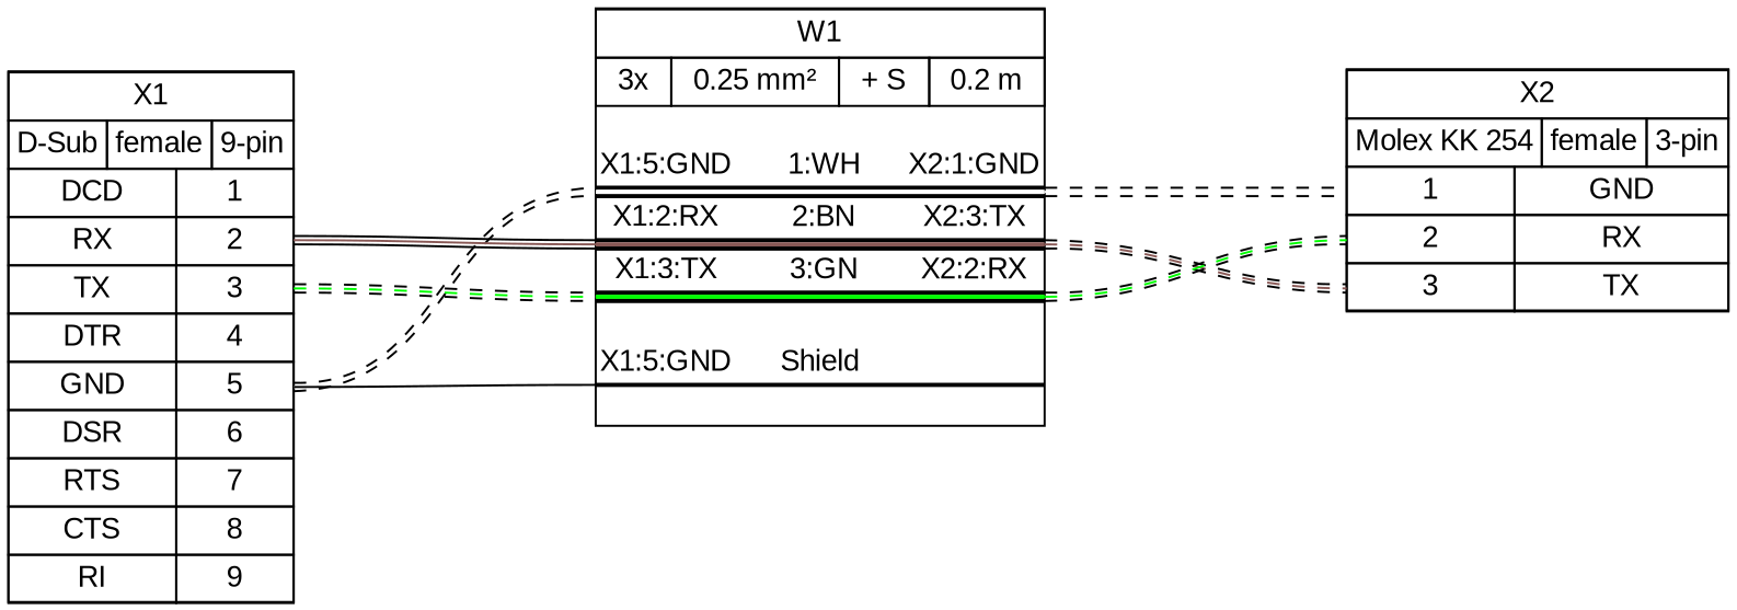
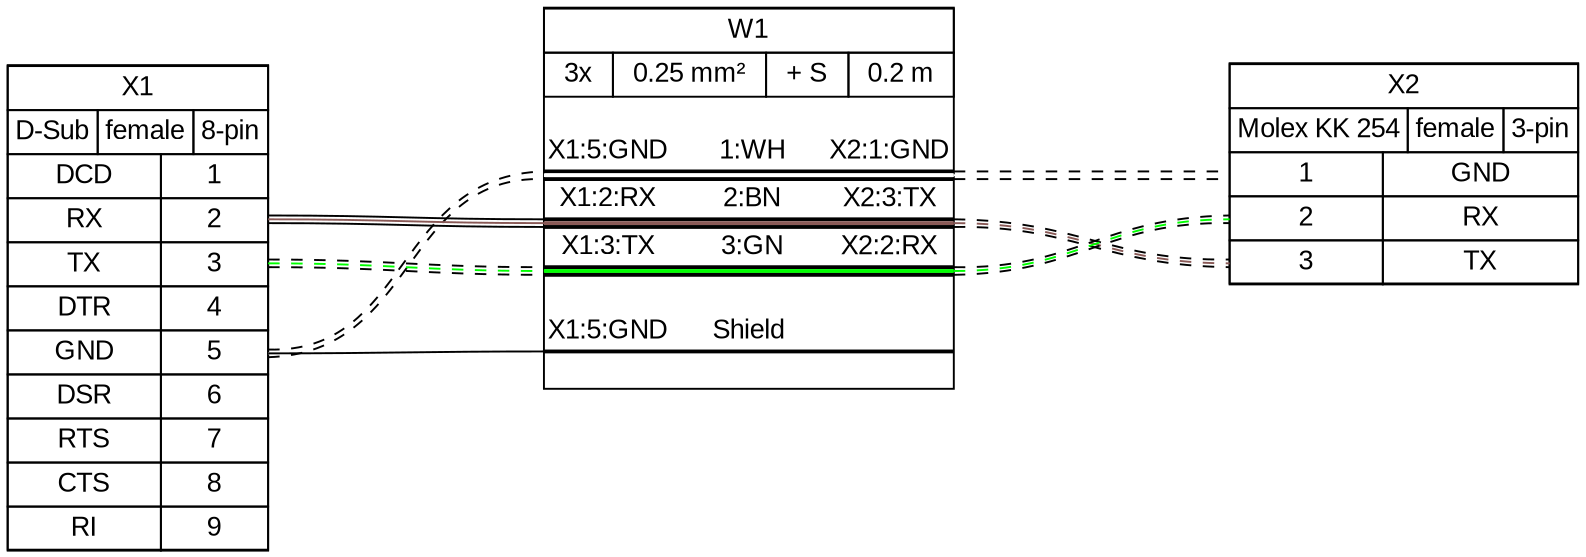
  graph {
    bgcolor="#FFFFFF"
    fontname=arial
    nodesep=0.33
    rankdir=LR
    ranksep=2
    node [fillcolor="#FFFFFF" fontname=arial margin=0 shape=box style=filled]
    edge [color="#000000:#ffffff:#000000" fontname=arial style=dashed tailport="p5r:e"]
-   n1 [height=0 label=< <table border="0" cellspacing="0" cellpadding="0">  <tr><td>   <table border="0" cellspacing="0" cellpadding="3" cellborder="1"><tr>    <td balign="left">X1</td>   </tr></table>  </td></tr>  <tr><td>   <table border="0" cellspacing="0" cellpadding="3" cellborder="1"><tr>    <td balign="left">D-Sub</td>    <td balign="left">female</td>    <td balign="left">9-pin</td>   </tr></table>  </td></tr>  <tr><td>   <table border="0" cellspacing="0" cellpadding="3" cellborder="1">    <tr>     <td>DCD</td>     <td port="p1r">1</td>    </tr>    <tr>     <td>RX</td>     <td port="p2r">2</td>    </tr>    <tr>     <td>TX</td>     <td port="p3r">3</td>    </tr>    <tr>     <td>DTR</td>     <td port="p4r">4</td>    </tr>    <tr>     <td>GND</td>     <td port="p5r">5</td>    </tr>    <tr>     <td>DSR</td>     <td port="p6r">6</td>    </tr>    <tr>     <td>RTS</td>     <td port="p7r">7</td>    </tr>    <tr>     <td>CTS</td>     <td port="p8r">8</td>    </tr>    <tr>     <td>RI</td>     <td port="p9r">9</td>    </tr>   </table>  </td></tr> </table> > width=0]
+   n1 [height=0 label=< <table border="0" cellspacing="0" cellpadding="0">  <tr><td>   <table border="0" cellspacing="0" cellpadding="3" cellborder="1"><tr>    <td balign="left">X1</td>   </tr></table>  </td></tr>  <tr><td>   <table border="0" cellspacing="0" cellpadding="3" cellborder="1"><tr>    <td balign="left">D-Sub</td>    <td balign="left">female</td>    <td balign="left">8-pin</td>   </tr></table>  </td></tr>  <tr><td>   <table border="0" cellspacing="0" cellpadding="3" cellborder="1">    <tr>     <td>DCD</td>     <td port="p1r">1</td>    </tr>    <tr>     <td>RX</td>     <td port="p2r">2</td>    </tr>    <tr>     <td>TX</td>     <td port="p3r">3</td>    </tr>    <tr>     <td>DTR</td>     <td port="p4r">4</td>    </tr>    <tr>     <td>GND</td>     <td port="p5r">5</td>    </tr>    <tr>     <td>DSR</td>     <td port="p6r">6</td>    </tr>    <tr>     <td>RTS</td>     <td port="p7r">7</td>    </tr>    <tr>     <td>CTS</td>     <td port="p8r">8</td>    </tr>    <tr>     <td>RI</td>     <td port="p9r">9</td>    </tr>   </table>  </td></tr> </table> > width=0]
    n2 [height=0 label=< <table border="0" cellspacing="0" cellpadding="0">  <tr><td>   <table border="0" cellspacing="0" cellpadding="3" cellborder="1"><tr>    <td balign="left">W1</td>   </tr></table>  </td></tr>  <tr><td>   <table border="0" cellspacing="0" cellpadding="3" cellborder="1"><tr>    <td balign="left">3x</td>    <td balign="left">0.25 mm²</td>    <td balign="left">+ S</td>    <td balign="left">0.2 m</td>   </tr></table>  </td></tr>  <tr><td>   <table border="0" cellspacing="0" cellborder="0">    <tr><td>&nbsp;</td></tr>    <tr>     <td>X1:5:GND</td>     <td>      1:WH     </td>     <td>X2:1:GND</td>    </tr>    <tr>     <td colspan="3" border="0" cellspacing="0" cellpadding="0" port="w1" height="6">      <table cellspacing="0" cellborder="0" border="0">       <tr><td colspan="3" cellpadding="0" height="2" bgcolor="#000000" border="0"></td></tr>       <tr><td colspan="3" cellpadding="0" height="2" bgcolor="#ffffff" border="0"></td></tr>       <tr><td colspan="3" cellpadding="0" height="2" bgcolor="#000000" border="0"></td></tr>      </table>     </td>    </tr>    <tr>     <td>X1:2:RX</td>     <td>      2:BN     </td>     <td>X2:3:TX</td>    </tr>    <tr>     <td colspan="3" border="0" cellspacing="0" cellpadding="0" port="w2" height="6">      <table cellspacing="0" cellborder="0" border="0">       <tr><td colspan="3" cellpadding="0" height="2" bgcolor="#000000" border="0"></td></tr>       <tr><td colspan="3" cellpadding="0" height="2" bgcolor="#895956" border="0"></td></tr>       <tr><td colspan="3" cellpadding="0" height="2" bgcolor="#000000" border="0"></td></tr>      </table>     </td>    </tr>    <tr>     <td>X1:3:TX</td>     <td>      3:GN     </td>     <td>X2:2:RX</td>    </tr>    <tr>     <td colspan="3" border="0" cellspacing="0" cellpadding="0" port="w3" height="6">      <table cellspacing="0" cellborder="0" border="0">       <tr><td colspan="3" cellpadding="0" height="2" bgcolor="#000000" border="0"></td></tr>       <tr><td colspan="3" cellpadding="0" height="2" bgcolor="#00ff00" border="0"></td></tr>       <tr><td colspan="3" cellpadding="0" height="2" bgcolor="#000000" border="0"></td></tr>      </table>     </td>    </tr>    <tr><td>&nbsp;</td></tr>    <tr>     <td>X1:5:GND</td>     <td>Shield</td>     <td><!-- s_out --></td>    </tr>    <tr><td colspan="3" cellpadding="0" height="2" bgcolor="#000000" border="0" port="ws"></td></tr>    <tr><td>&nbsp;</td></tr>   </table>  </td></tr> </table> > width=0]
    n3 [height=0 label=< <table border="0" cellspacing="0" cellpadding="0">  <tr><td>   <table border="0" cellspacing="0" cellpadding="3" cellborder="1"><tr>    <td balign="left">X2</td>   </tr></table>  </td></tr>  <tr><td>   <table border="0" cellspacing="0" cellpadding="3" cellborder="1"><tr>    <td balign="left">Molex KK 254</td>    <td balign="left">female</td>    <td balign="left">3-pin</td>   </tr></table>  </td></tr>  <tr><td>   <table border="0" cellspacing="0" cellpadding="3" cellborder="1">    <tr>     <td port="p1l">1</td>     <td>GND</td>    </tr>    <tr>     <td port="p2l">2</td>     <td>RX</td>    </tr>    <tr>     <td port="p3l">3</td>     <td>TX</td>    </tr>   </table>  </td></tr> </table> > width=0]
    n1 -- n2 [headport="w1:w"]
    n1 -- n2 [color="#000000:#895956:#000000" headport="w2:w" style=solid tailport="p2r:e"]
    n1 -- n2 [color="#000000:#00ff00:#000000" headport="w3:w" tailport="p3r:e"]
    n1 -- n2 [color="#000000" headport="ws:w" style=solid]
    n2 -- n3 [headport="p1l:w" tailport="w1:e"]
    n2 -- n3 [color="#000000:#895956:#000000" headport="p3l:w" tailport="w2:e"]
    n2 -- n3 [color="#000000:#00ff00:#000000" headport="p2l:w" tailport="w3:e"]
  }
